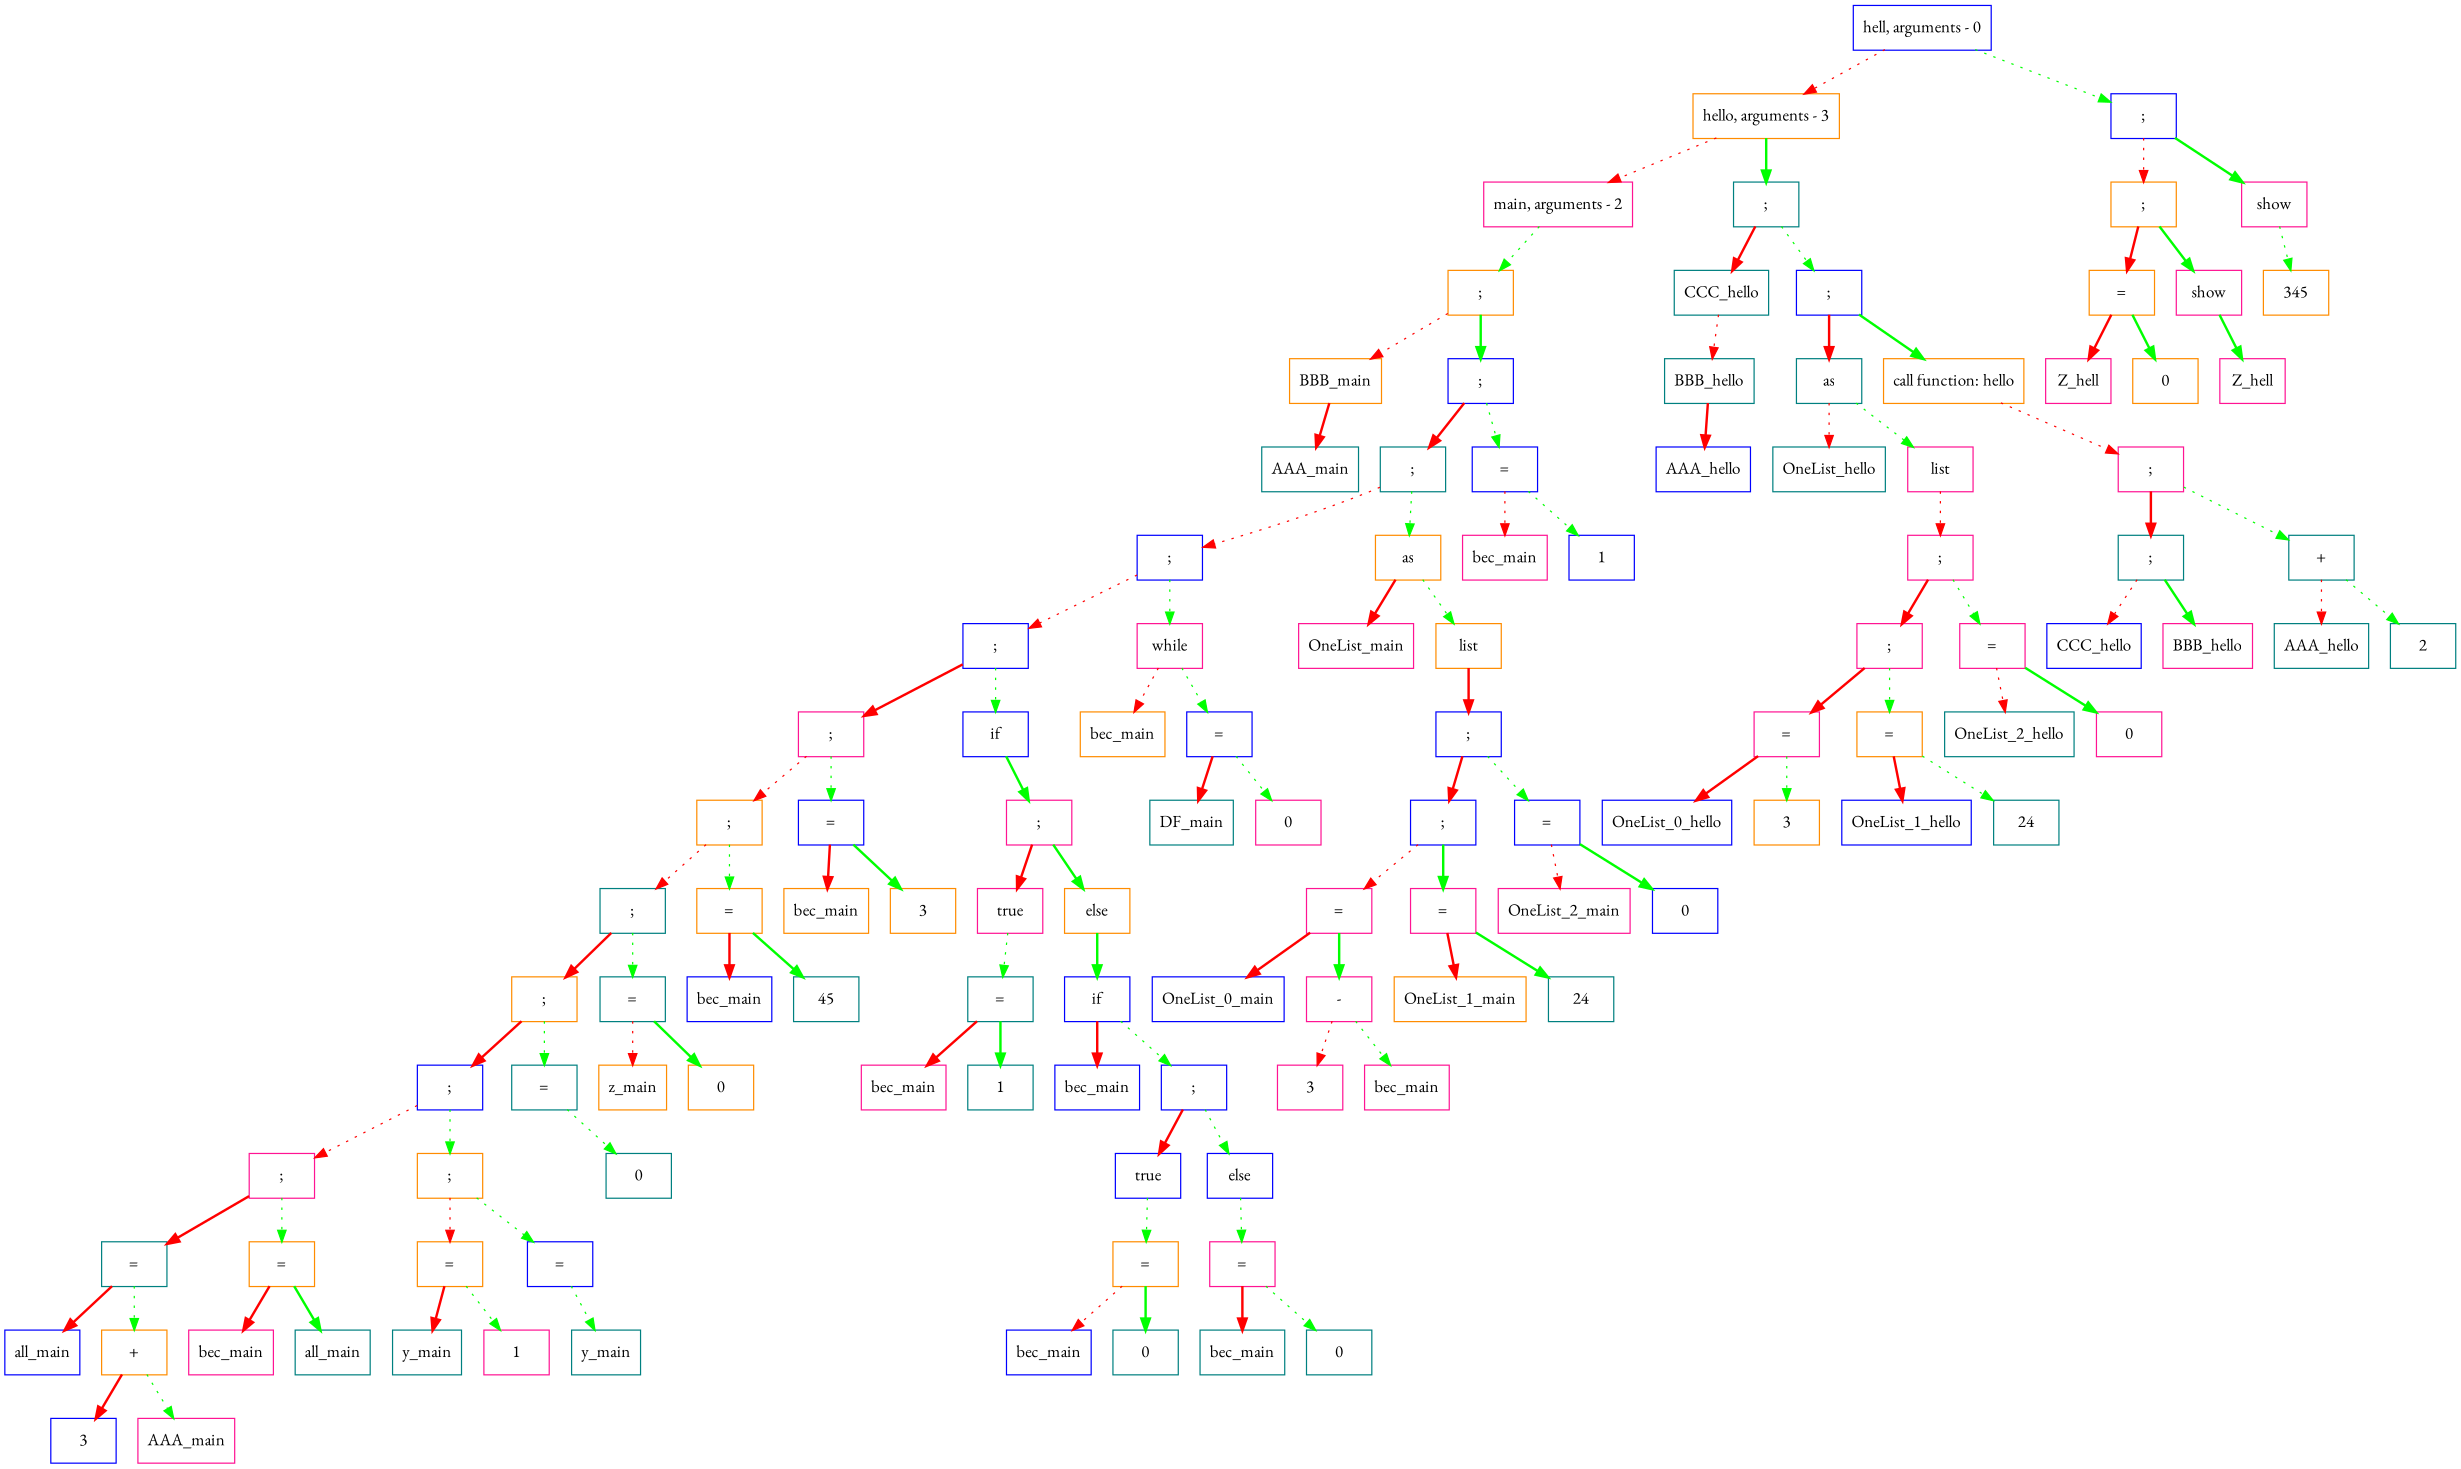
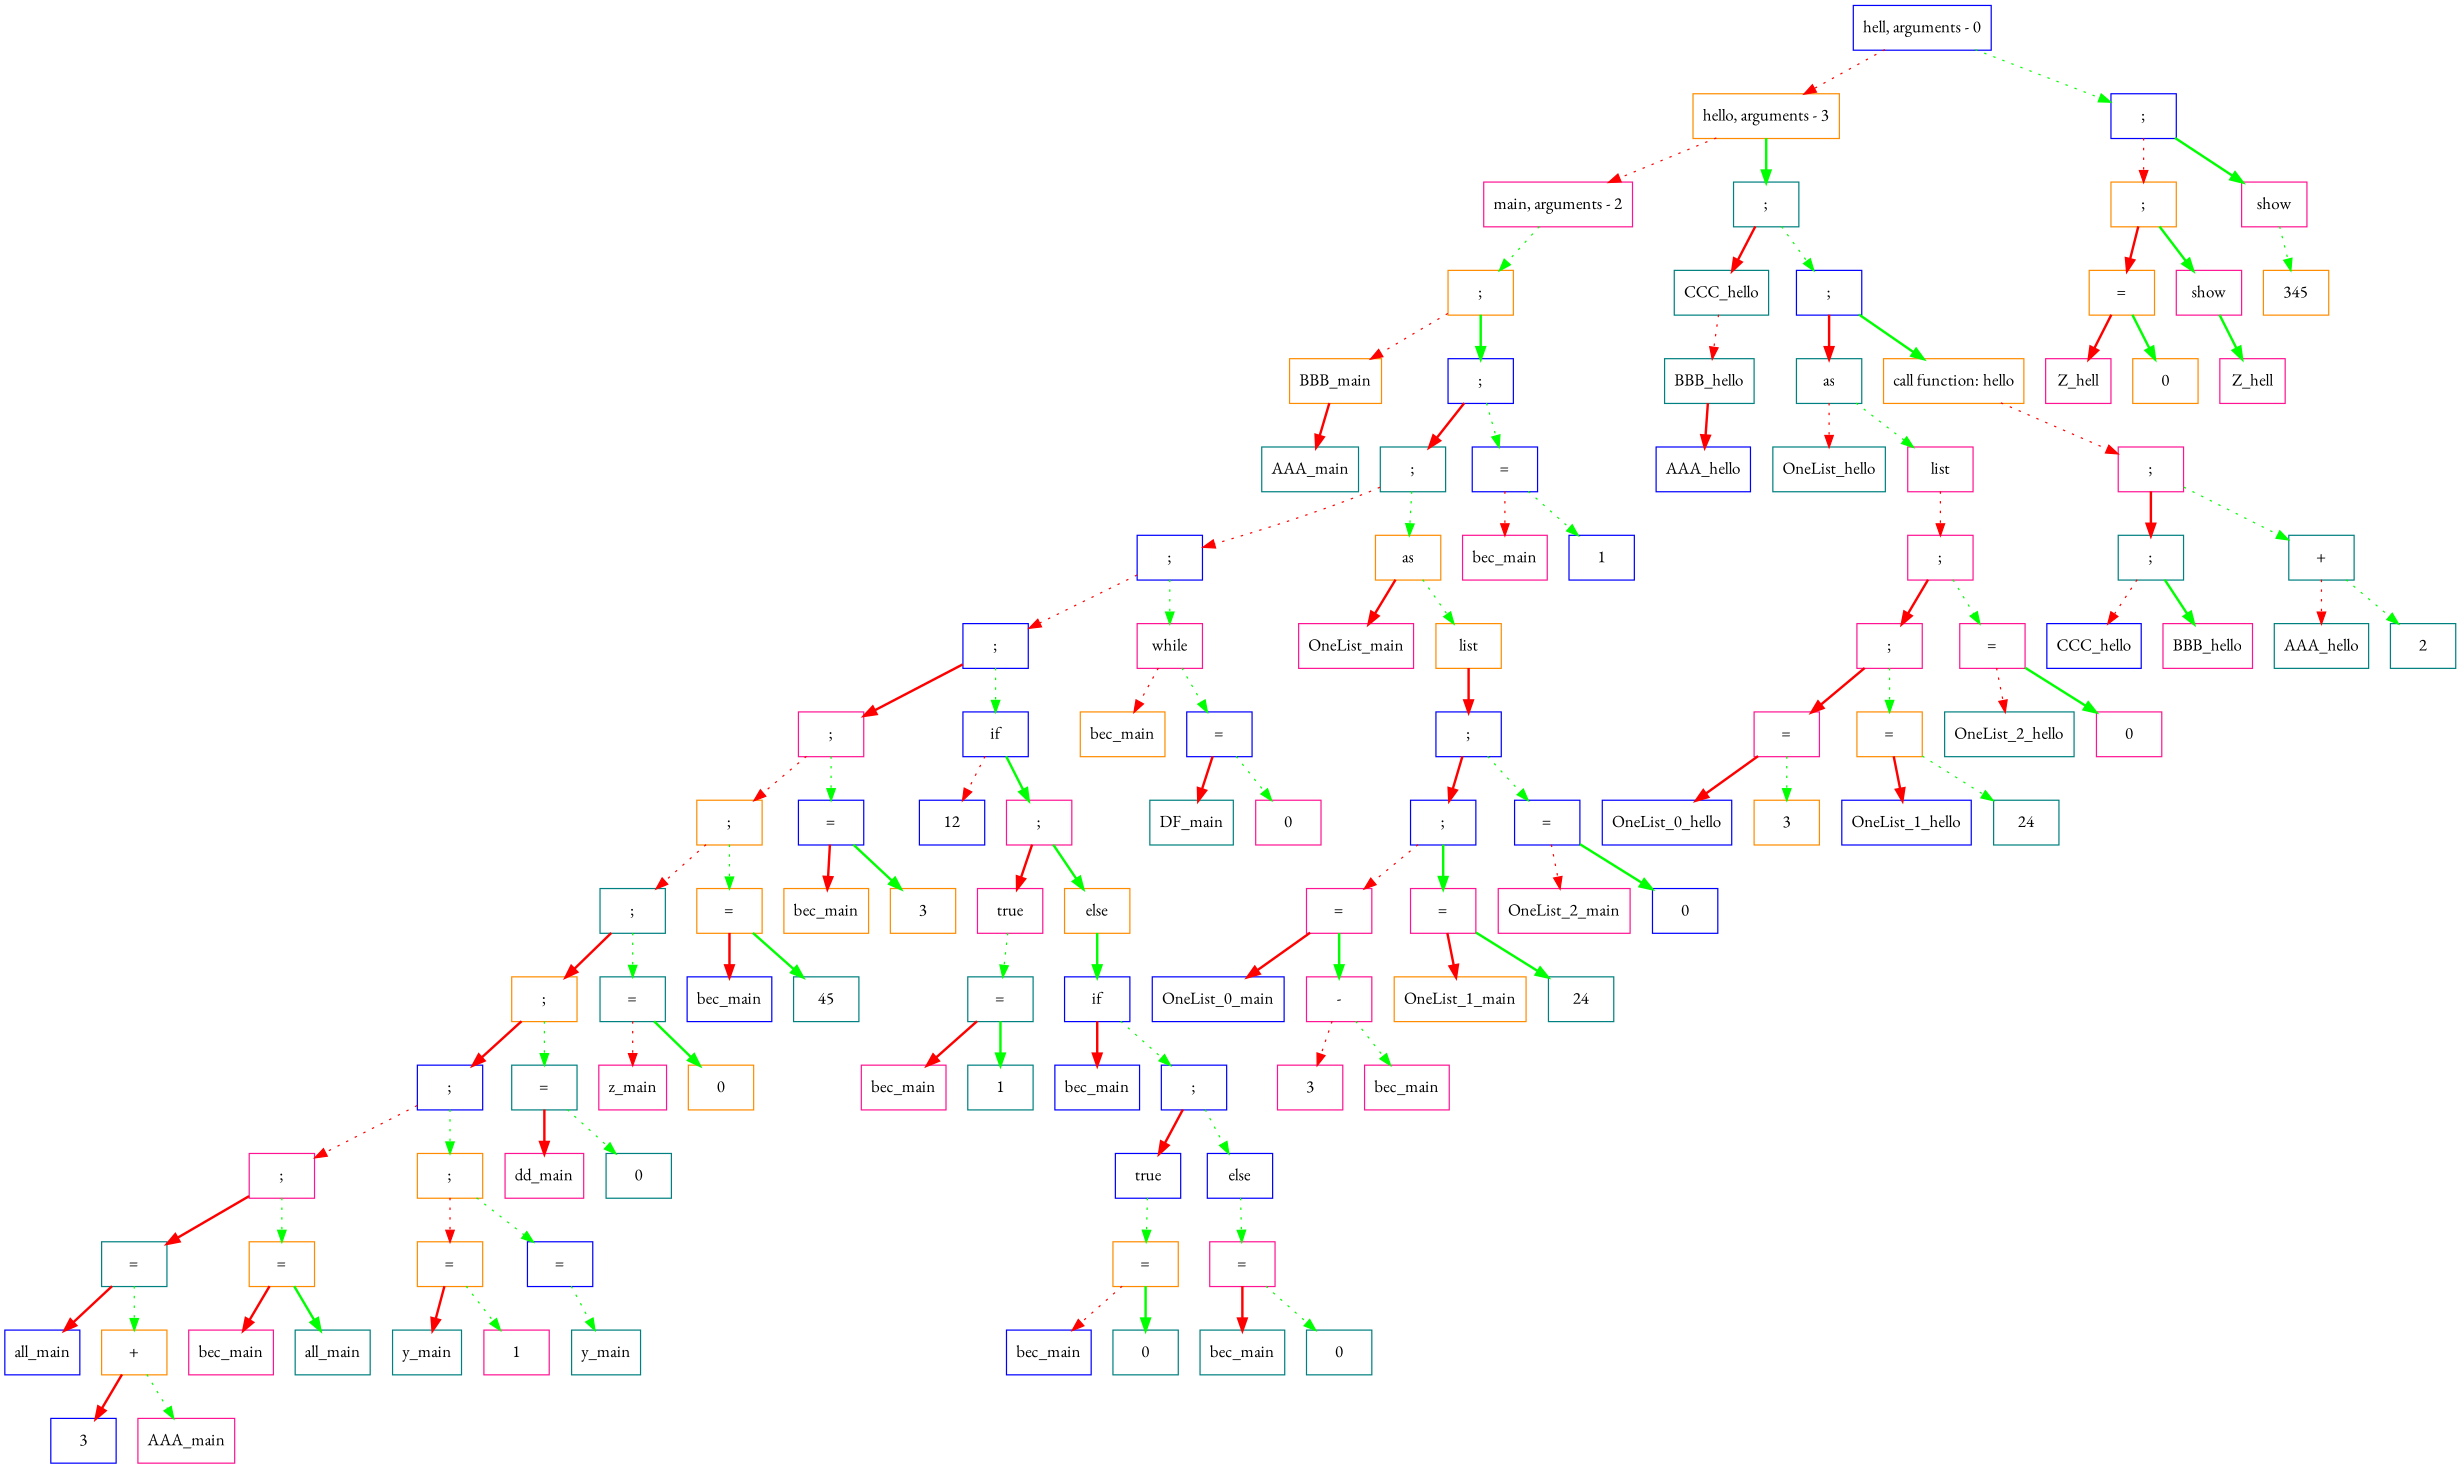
  digraph {
    fontname="EB Garamond"
    node [color=deeppink fontname="EB Garamond" shape=record]
    edge [color=green fontname="EB Garamond" style=dotted]
    n1 [color=blue label=" { hell, arguments - 0} "]
    n2 [color=darkorange label=" { hello, arguments - 3} "]
    n3 [color=blue label=" { ; } "]
    n4 [label=" { main, arguments - 2} "]
    n5 [color=teal label=" { ; } "]
    n6 [color=darkorange label=" { ; } "]
    n7 [label=" {show} "]
    n8 [color=darkorange label=" { ; } "]
    n9 [color=teal label=" {CCC_hello} "]
    n10 [color=blue label=" { ; } "]
    n11 [color=darkorange label=" { = } "]
    n12 [label=" {show} "]
    n13 [color=darkorange label=" {345} "]
    n14 [color=darkorange label=" {BBB_main} "]
    n15 [color=blue label=" { ; } "]
    n16 [color=teal label=" {BBB_hello} "]
    n17 [color=teal label=" {as} "]
    n18 [color=darkorange label=" {call function: hello} "]
    n19 [color=teal label=" {AAA_main} "]
    n20 [color=teal label=" { ; } "]
    n21 [color=blue label=" { = } "]
    n22 [color=blue label=" { ; } "]
    n23 [color=darkorange label=" {as} "]
    n24 [label=" {bec_main} "]
    n25 [color=blue label=" {1} "]
    n26 [color=blue label=" { ; } "]
    n27 [label=" {while} "]
    n28 [label=" {OneList_main} "]
    n29 [color=darkorange label=" {list} "]
    n30 [label=" { ; } "]
    n31 [color=blue label=" {if} "]
    n32 [color=darkorange label=" {bec_main} "]
    n33 [color=blue label=" { = } "]
    n34 [color=blue label=" { ; } "]
    n35 [color=darkorange label=" { ; } "]
    n36 [color=blue label=" { = } "]
+   n37 [color=blue label=" {12} "]
    n38 [label=" { ; } "]
    n39 [color=teal label=" {DF_main} "]
    n40 [label=" {0} "]
    n41 [color=teal label=" { ; } "]
    n42 [color=darkorange label=" { = } "]
    n43 [color=darkorange label=" {bec_main} "]
    n44 [color=darkorange label=" {3} "]
    n45 [label=" {true} "]
    n46 [color=darkorange label=" {else} "]
    n47 [color=darkorange label=" { ; } "]
    n48 [color=teal label=" { = } "]
    n49 [color=blue label=" {bec_main} "]
    n50 [color=teal label=" {45} "]
    n51 [color=blue label=" { ; } "]
    n52 [color=teal label=" { = } "]
-   n53 [color=darkorange label=" {z_main} "]
+   n53 [label=" {z_main} "]
    n54 [color=darkorange label=" {0} "]
    n55 [label=" { ; } "]
    n56 [color=darkorange label=" { ; } "]
+   n57 [label=" {dd_main} "]
    n58 [color=teal label=" {0} "]
    n59 [color=teal label=" { = } "]
    n60 [color=darkorange label=" { = } "]
    n61 [color=darkorange label=" { = } "]
    n62 [color=blue label=" { = } "]
    n63 [color=blue label=" {all_main} "]
    n64 [color=darkorange label=" { + } "]
    n65 [label=" {bec_main} "]
    n66 [color=teal label=" {all_main} "]
    n67 [color=teal label=" {y_main} "]
    n68 [label=" {1} "]
    n69 [color=teal label=" {y_main} "]
    n70 [color=blue label=" {3} "]
    n71 [label=" {AAA_main} "]
    n72 [color=teal label=" { = } "]
    n73 [color=blue label=" {if} "]
    n74 [label=" {bec_main} "]
    n75 [color=teal label=" {1} "]
    n76 [color=blue label=" {bec_main} "]
    n77 [color=blue label=" { ; } "]
    n78 [color=blue label=" {true} "]
    n79 [color=blue label=" {else} "]
    n80 [color=darkorange label=" { = } "]
    n81 [label=" { = } "]
    n82 [color=blue label=" {bec_main} "]
    n83 [color=teal label=" {0} "]
    n84 [color=teal label=" {bec_main} "]
    n85 [color=teal label=" {0} "]
    n86 [color=blue label=" { ; } "]
    n87 [color=blue label=" { = } "]
    n88 [label=" { = } "]
    n89 [label=" { = } "]
    n90 [label=" {OneList_2_main} "]
    n91 [color=blue label=" {0} "]
    n92 [color=blue label=" {OneList_0_main} "]
    n93 [label=" { - } "]
    n94 [color=darkorange label=" {OneList_1_main} "]
    n95 [color=teal label=" {24} "]
    n96 [label=" {3} "]
    n97 [label=" {bec_main} "]
    n98 [color=blue label=" {AAA_hello} "]
    n99 [color=teal label=" {OneList_hello} "]
    n100 [label=" {list} "]
    n101 [label=" { ; } "]
    n102 [label=" { ; } "]
    n103 [color=teal label=" { ; } "]
    n104 [color=teal label=" { + } "]
    n105 [label=" { ; } "]
    n106 [label=" { = } "]
    n107 [label=" { = } "]
    n108 [color=darkorange label=" { = } "]
    n109 [color=teal label=" {OneList_2_hello} "]
    n110 [label=" {0} "]
    n111 [color=blue label=" {OneList_0_hello} "]
    n112 [color=darkorange label=" {3} "]
    n113 [color=blue label=" {OneList_1_hello} "]
    n114 [color=teal label=" {24} "]
    n115 [color=blue label=" {CCC_hello} "]
    n116 [label=" {BBB_hello} "]
    n117 [color=teal label=" {AAA_hello} "]
    n118 [color=teal label=" {2} "]
    n119 [label=" {Z_hell} "]
    n120 [color=darkorange label=" {0} "]
    n121 [label=" {Z_hell} "]
    n1 -> n2 [color=red]
    n1 -> n3
    n2 -> n4 [color=red]
    n2 -> n5 [style=bold]
    n3 -> n6 [color=red]
    n3 -> n7 [style=bold]
    n4 -> n8
    n5 -> n9 [color=red style=bold]
    n5 -> n10
    n6 -> n11 [color=red style=bold]
    n6 -> n12 [style=bold]
    n7 -> n13
    n8 -> n14 [color=red]
    n8 -> n15 [style=bold]
    n9 -> n16 [color=red]
    n10 -> n17 [color=red style=bold]
    n10 -> n18 [style=bold]
    n11 -> n119 [color=red style=bold]
    n11 -> n120 [style=bold]
    n12 -> n121 [style=bold]
    n14 -> n19 [color=red style=bold]
    n15 -> n20 [color=red style=bold]
    n15 -> n21
    n16 -> n98 [color=red style=bold]
    n17 -> n99 [color=red]
    n17 -> n100
    n18 -> n101 [color=red]
    n20 -> n22 [color=red]
    n20 -> n23
    n21 -> n24 [color=red]
    n21 -> n25
    n22 -> n26 [color=red]
    n22 -> n27
    n23 -> n28 [color=red style=bold]
    n23 -> n29
    n26 -> n30 [color=red style=bold]
    n26 -> n31
    n27 -> n32 [color=red]
    n27 -> n33
    n29 -> n34 [color=red style=bold]
    n30 -> n35 [color=red]
    n30 -> n36
+   n31 -> n37 [color=red]
    n31 -> n38 [style=bold]
    n33 -> n39 [color=red style=bold]
    n33 -> n40
    n34 -> n86 [color=red style=bold]
    n34 -> n87
    n35 -> n41 [color=red]
    n35 -> n42
    n36 -> n43 [color=red style=bold]
    n36 -> n44 [style=bold]
    n38 -> n45 [color=red style=bold]
    n38 -> n46 [style=bold]
    n41 -> n47 [color=red style=bold]
    n41 -> n48
    n42 -> n49 [color=red style=bold]
    n42 -> n50 [style=bold]
    n45 -> n72
    n46 -> n73 [style=bold]
    n47 -> n51 [color=red style=bold]
    n47 -> n52
    n48 -> n53 [color=red]
    n48 -> n54 [style=bold]
    n51 -> n55 [color=red]
    n51 -> n56
+   n52 -> n57 [color=red style=bold]
    n52 -> n58
    n55 -> n59 [color=red style=bold]
    n55 -> n60
    n56 -> n61 [color=red]
    n56 -> n62
    n59 -> n63 [color=red style=bold]
    n59 -> n64
    n60 -> n65 [color=red style=bold]
    n60 -> n66 [style=bold]
    n61 -> n67 [color=red style=bold]
    n61 -> n68
    n62 -> n69
    n64 -> n70 [color=red style=bold]
    n64 -> n71
    n72 -> n74 [color=red style=bold]
    n72 -> n75 [style=bold]
    n73 -> n76 [color=red style=bold]
    n73 -> n77
    n77 -> n78 [color=red style=bold]
    n77 -> n79
    n78 -> n80
    n79 -> n81
    n80 -> n82 [color=red]
    n80 -> n83 [style=bold]
    n81 -> n84 [color=red style=bold]
    n81 -> n85
    n86 -> n88 [color=red]
    n86 -> n89 [style=bold]
    n87 -> n90 [color=red]
    n87 -> n91 [style=bold]
    n88 -> n92 [color=red style=bold]
    n88 -> n93 [style=bold]
    n89 -> n94 [color=red style=bold]
    n89 -> n95 [style=bold]
    n93 -> n96 [color=red]
    n93 -> n97
    n100 -> n102 [color=red]
    n101 -> n103 [color=red style=bold]
    n101 -> n104
    n102 -> n105 [color=red style=bold]
    n102 -> n106
    n103 -> n115 [color=red]
    n103 -> n116 [style=bold]
    n104 -> n117 [color=red]
    n104 -> n118
    n105 -> n107 [color=red style=bold]
    n105 -> n108
    n106 -> n109 [color=red]
    n106 -> n110 [style=bold]
    n107 -> n111 [color=red style=bold]
    n107 -> n112
    n108 -> n113 [color=red style=bold]
    n108 -> n114
  }
